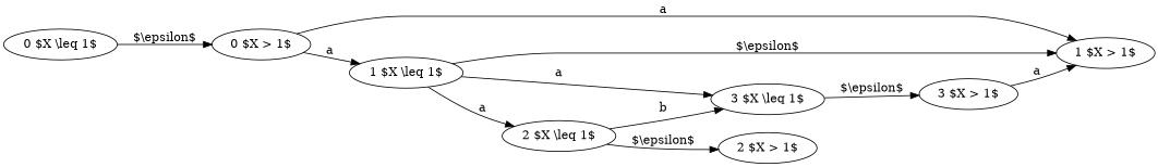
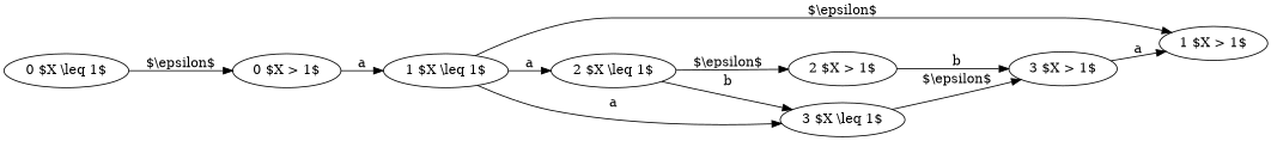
  digraph {
    rankdir=LR
    "0 $X > 1$"
    "1 $X > 1$"
    "1 $X \\leq 1$"
    "2 $X \\leq 1$"
    "3 $X \\leq 1$"
    "0 $X \\leq 1$"
    "3 $X > 1$"
    "2 $X > 1$"
-   "0 $X > 1$" -> "1 $X > 1$" [label=a]
    "0 $X > 1$" -> "1 $X \\leq 1$" [label=a]
    "1 $X \\leq 1$" -> "1 $X > 1$" [label="$\\epsilon$"]
    "1 $X \\leq 1$" -> "2 $X \\leq 1$" [label=a]
    "1 $X \\leq 1$" -> "3 $X \\leq 1$" [label=a]
    "2 $X \\leq 1$" -> "3 $X \\leq 1$" [label=b]
    "2 $X \\leq 1$" -> "2 $X > 1$" [label="$\\epsilon$"]
    "3 $X \\leq 1$" -> "3 $X > 1$" [label="$\\epsilon$"]
    "0 $X \\leq 1$" -> "0 $X > 1$" [label="$\\epsilon$"]
    "3 $X > 1$" -> "1 $X > 1$" [label=a]
+   "2 $X > 1$" -> "3 $X > 1$" [label=b]
  }
